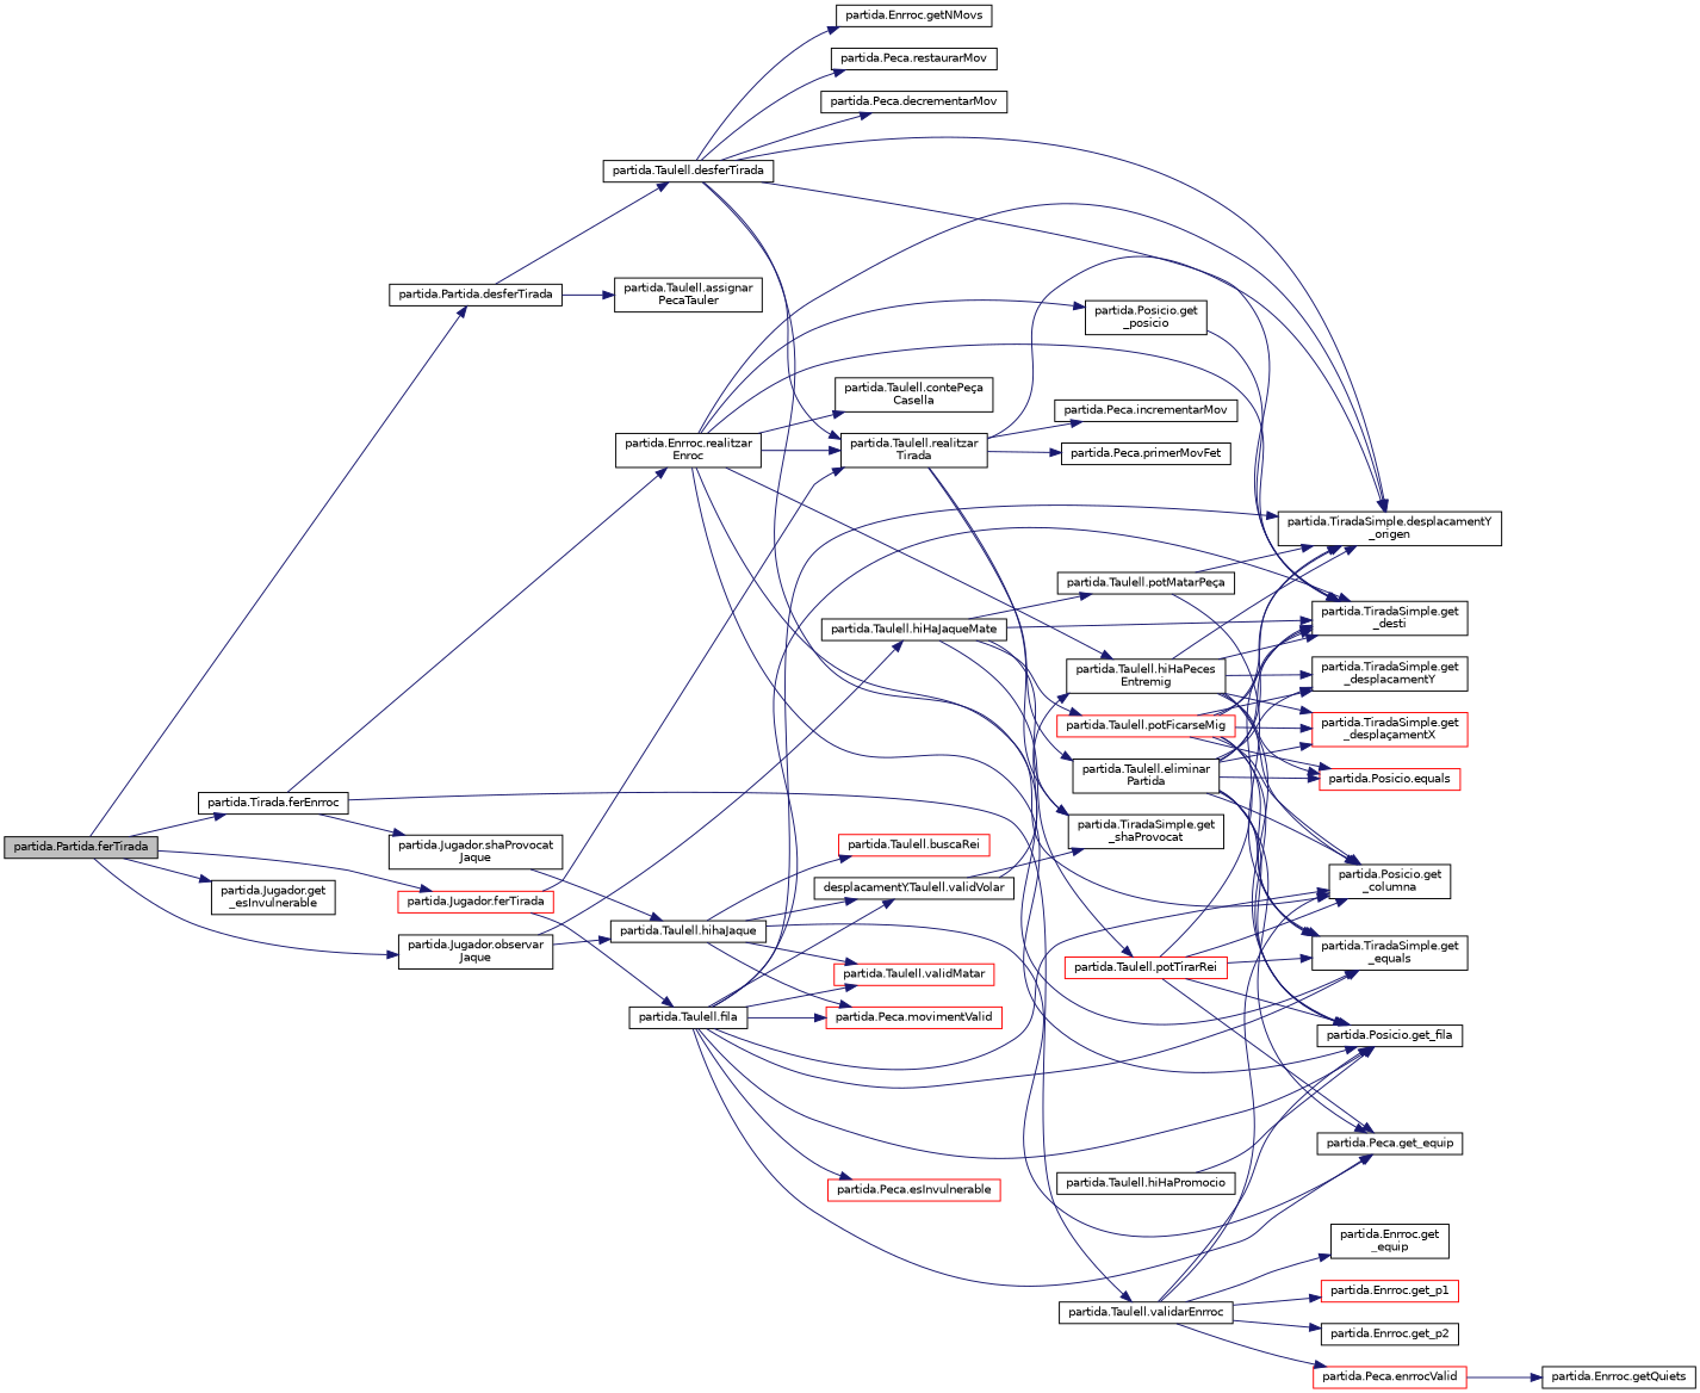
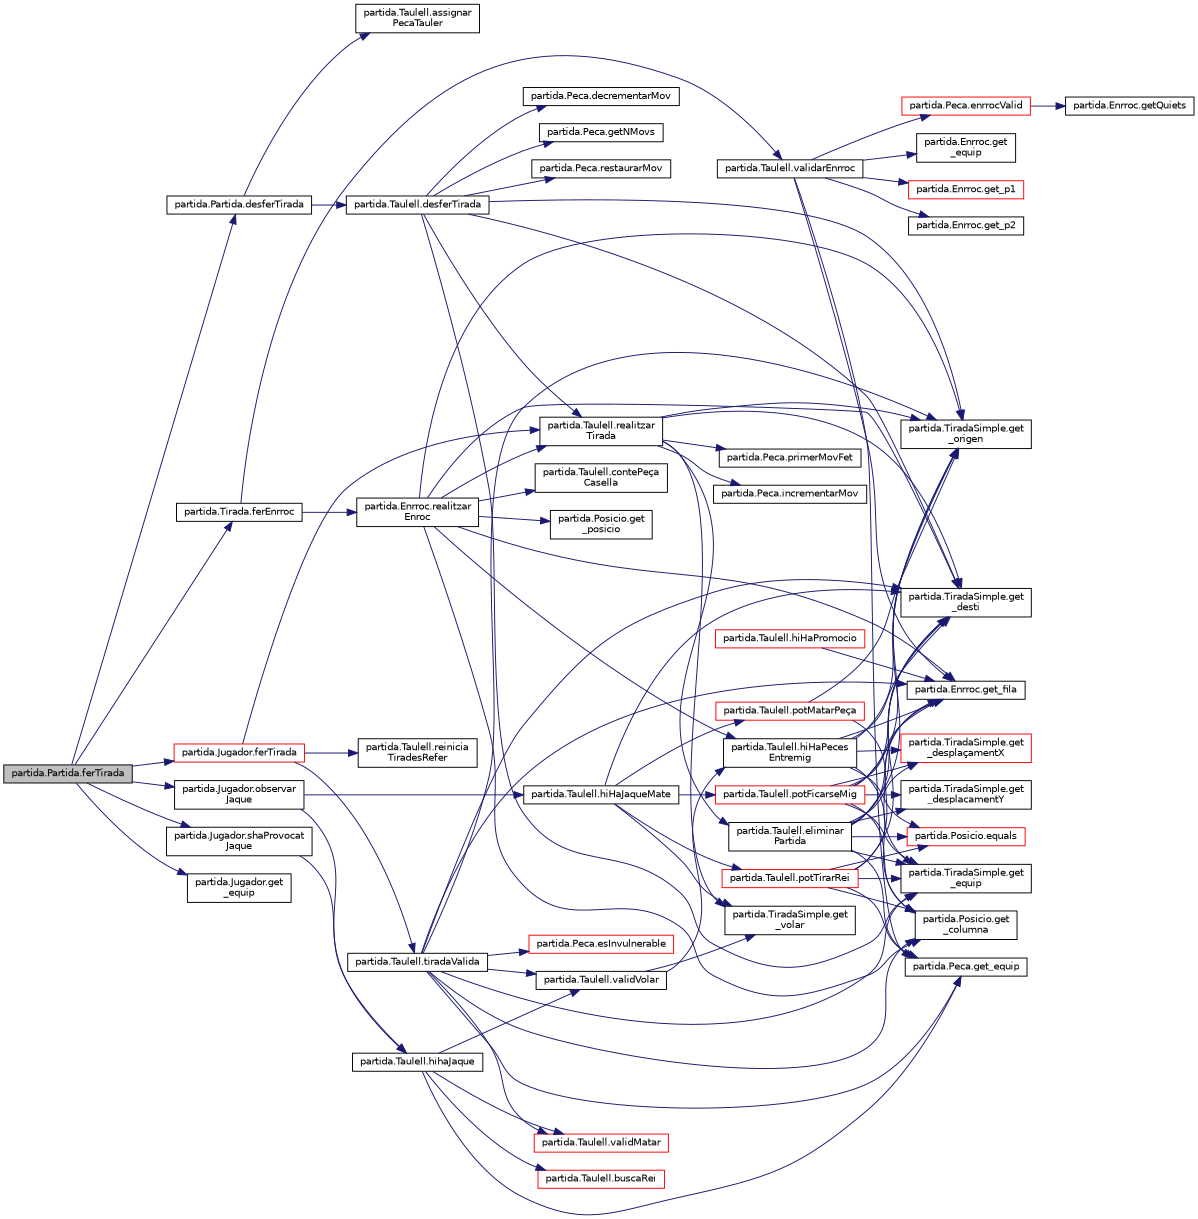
  digraph {
    rankdir=LR
    node [color=black fillcolor=white fontname=Helvetica fontsize=10 shape=record style=filled]
    edge [color=midnightblue fontname=Helvetica fontsize=10 labelfontname=Helvetica labelfontsize=10 style=solid]
    n1 [fillcolor=grey75 fontcolor=black height=0.2 label="partida.Partida.ferTirada" width=0.4]
    n2 [height=0.2 label="partida.Partida.desferTirada" width=0.4]
    n3 [height=0.2 label="partida.Tirada.ferEnrroc" width=0.4]
    n4 [color=red height=0.2 label="partida.Jugador.ferTirada" width=0.4]
-   n5 [height=0.2 label="partida.Jugador.get\l_esInvulnerable" width=0.4]
+   n5 [height=0.2 label="partida.Jugador.get\l_equip" width=0.4]
    n6 [height=0.2 label="partida.Jugador.observar\lJaque" width=0.4]
    n7 [height=0.2 label="partida.Jugador.shaProvocat\lJaque" width=0.4]
    n8 [height=0.2 label="partida.Taulell.desferTirada" width=0.4]
    n9 [height=0.2 label="partida.Taulell.assignar\lPecaTauler" width=0.4]
    n10 [height=0.2 label="partida.Enrroc.realitzar\lEnroc" width=0.4]
    n11 [height=0.2 label="partida.Taulell.validarEnrroc" width=0.4]
    n12 [height=0.2 label="partida.Taulell.realitzar\lTirada" width=0.4]
-   n14 [height=0.2 label="partida.Taulell.fila" width=0.4]
+   n13 [height=0.2 label="partida.Taulell.reinicia\lTiradesRefer" width=0.4]
+   n14 [height=0.2 label="partida.Taulell.tiradaValida" width=0.4]
    n15 [height=0.2 label="partida.Taulell.hihaJaque" width=0.4]
    n16 [height=0.2 label="partida.Taulell.hiHaJaqueMate" width=0.4]
    n17 [height=0.2 label="partida.Peca.decrementarMov" width=0.4]
    n18 [height=0.2 label="partida.TiradaSimple.get\l_desti" width=0.4]
-   n19 [height=0.2 label="partida.TiradaSimple.get\l_equals" width=0.4]
-   n20 [height=0.2 label="partida.TiradaSimple.desplacamentY\l_origen" width=0.4]
-   n21 [height=0.2 label="partida.Enrroc.getNMovs" width=0.4]
+   n19 [height=0.2 label="partida.TiradaSimple.get\l_equip" width=0.4]
+   n20 [height=0.2 label="partida.TiradaSimple.get\l_origen" width=0.4]
+   n21 [height=0.2 label="partida.Peca.getNMovs" width=0.4]
    n22 [height=0.2 label="partida.Peca.restaurarMov" width=0.4]
    n23 [height=0.2 label="partida.Taulell.eliminar\lPartida" width=0.4]
-   n24 [height=0.2 label="partida.TiradaSimple.get\l_shaProvocat" width=0.4]
+   n24 [height=0.2 label="partida.TiradaSimple.get\l_volar" width=0.4]
    n25 [height=0.2 label="partida.Peca.incrementarMov" width=0.4]
    n26 [height=0.2 label="partida.Peca.primerMovFet" width=0.4]
    n27 [color=red height=0.2 label="partida.Posicio.equals" width=0.4]
    n28 [height=0.2 label="partida.Posicio.get\l_columna" width=0.4]
    n29 [height=0.2 label="partida.TiradaSimple.get\l_desplacamentY" width=0.4]
    n30 [color=red height=0.2 label="partida.TiradaSimple.get\l_desplaçamentX" width=0.4]
    n31 [height=0.2 label="partida.Peca.get_equip" width=0.4]
-   n32 [height=0.2 label="partida.Posicio.get_fila" width=0.4]
+   n32 [height=0.2 label="partida.Enrroc.get_fila" width=0.4]
    n33 [height=0.2 label="partida.Taulell.contePeça\lCasella" width=0.4]
    n34 [height=0.2 label="partida.Posicio.get\l_posicio" width=0.4]
    n35 [height=0.2 label="partida.Taulell.hiHaPeces\lEntremig" width=0.4]
    n36 [color=red height=0.2 label="partida.Peca.enrrocValid" width=0.4]
    n37 [height=0.2 label="partida.Enrroc.get\l_equip" width=0.4]
    n38 [color=red height=0.2 label="partida.Enrroc.get_p1" width=0.4]
    n39 [height=0.2 label="partida.Enrroc.get_p2" width=0.4]
    n40 [height=0.2 label="partida.Enrroc.getQuiets" width=0.4]
    n41 [color=red height=0.2 label="partida.Peca.esInvulnerable" width=0.4]
-   n42 [color=red height=0.2 label="partida.Peca.movimentValid" width=0.4]
    n43 [color=red height=0.2 label="partida.Taulell.validMatar" width=0.4]
-   n44 [height=0.2 label="desplacamentY.Taulell.validVolar" width=0.4]
+   n44 [height=0.2 label="partida.Taulell.validVolar" width=0.4]
    n45 [color=red height=0.2 label="partida.Taulell.buscaRei" width=0.4]
    n46 [color=red height=0.2 label="partida.Taulell.potFicarseMig" width=0.4]
-   n47 [height=0.2 label="partida.Taulell.potMatarPeça" width=0.4]
+   n47 [color=red height=0.2 label="partida.Taulell.potMatarPeça" width=0.4]
    n48 [color=red height=0.2 label="partida.Taulell.potTirarRei" width=0.4]
-   n49 [height=0.2 label="partida.Taulell.hiHaPromocio" width=0.4]
+   n49 [color=red height=0.2 label="partida.Taulell.hiHaPromocio" width=0.4]
    n1 -> n2
    n1 -> n3
    n1 -> n4
    n1 -> n5
    n1 -> n6
-   n3 -> n7
+   n1 -> n7
    n2 -> n8
    n2 -> n9
    n3 -> n10
    n3 -> n11
    n4 -> n12
+   n4 -> n13
    n4 -> n14
    n6 -> n15
    n6 -> n16
    n7 -> n15
    n8 -> n12
    n8 -> n17
    n8 -> n18
    n8 -> n19
    n8 -> n20
    n8 -> n21
    n8 -> n22
    n10 -> n12
    n10 -> n18
    n10 -> n20
    n10 -> n28
    n10 -> n32
    n10 -> n33
    n10 -> n34
    n10 -> n35
-   n11 -> n28
+   n11 -> n31
    n11 -> n32
    n11 -> n36
    n11 -> n37
    n11 -> n38
    n11 -> n39
-   n34 -> n18
+   n12 -> n18
    n12 -> n20
    n12 -> n23
    n12 -> n24
    n12 -> n25
    n12 -> n26
    n14 -> n18
    n14 -> n19
    n14 -> n20
    n14 -> n28
    n14 -> n31
    n14 -> n32
    n14 -> n41
-   n14 -> n42
    n14 -> n43
    n14 -> n44
    n15 -> n31
-   n15 -> n42
    n15 -> n43
    n15 -> n44
    n15 -> n45
    n16 -> n18
    n16 -> n24
    n16 -> n46
    n16 -> n47
    n16 -> n48
    n23 -> n18
    n23 -> n19
    n23 -> n20
    n23 -> n27
-   n23 -> n28
    n23 -> n29
    n23 -> n30
    n23 -> n31
    n23 -> n32
    n35 -> n18
    n35 -> n20
    n35 -> n27
    n35 -> n28
-   n35 -> n29
    n35 -> n30
    n35 -> n32
    n36 -> n40
    n44 -> n24
    n44 -> n35
    n46 -> n18
    n46 -> n19
    n46 -> n20
-   n46 -> n27
+   n48 -> n27
    n46 -> n28
    n46 -> n29
    n46 -> n30
    n46 -> n32
    n47 -> n19
    n47 -> n20
    n48 -> n18
    n48 -> n19
    n48 -> n28
    n48 -> n31
    n48 -> n32
    n49 -> n32
  }
